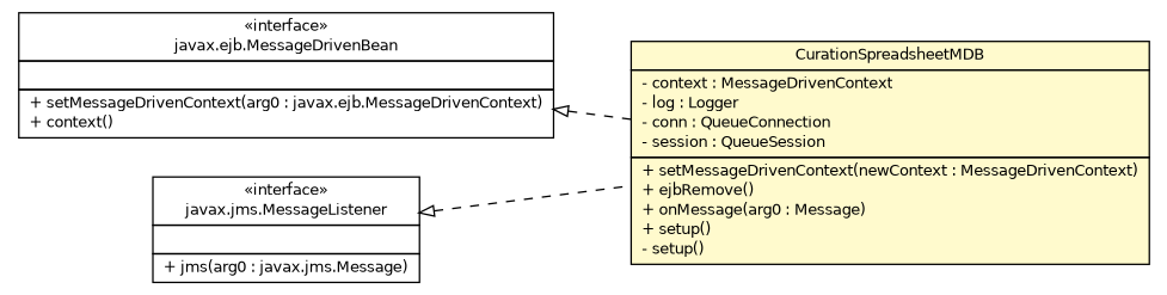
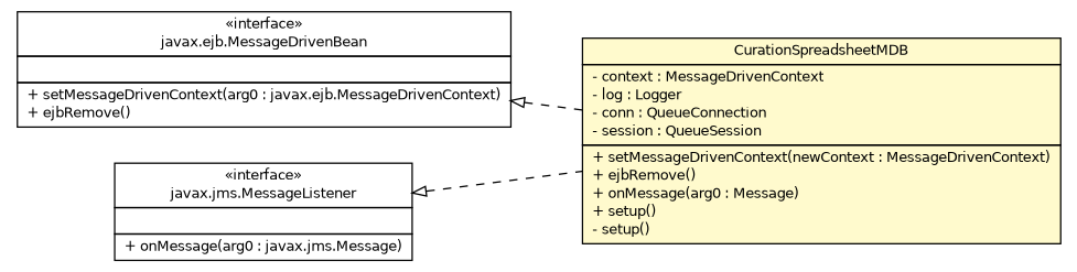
  digraph {
    rankdir=LR
    node [fontcolor=black fontname=Helvetica fontsize=10.0 shape=plaintext]
    edge [arrowtail=empty dir=back fontname=Helvetica fontsize=10 headport=p labelfontname=Helvetica labelfontsize=10 style=dashed tailport=p]
    n1 [label=<<table border="0" cellborder="1" cellspacing="0" cellpadding="2" port="p" bgcolor="lemonChiffon" href="./CurationSpreadsheetMDB.html"> 		<tr><td><table border="0" cellspacing="0" cellpadding="1"> 			<tr><td> CurationSpreadsheetMDB </td></tr> 		</table></td></tr> 		<tr><td><table border="0" cellspacing="0" cellpadding="1"> 			<tr><td align="left"> - context : MessageDrivenContext </td></tr> 			<tr><td align="left"> - log : Logger </td></tr> 			<tr><td align="left"> - conn : QueueConnection </td></tr> 			<tr><td align="left"> - session : QueueSession </td></tr> 		</table></td></tr> 		<tr><td><table border="0" cellspacing="0" cellpadding="1"> 			<tr><td align="left"> + setMessageDrivenContext(newContext : MessageDrivenContext) </td></tr> 			<tr><td align="left"> + ejbRemove() </td></tr> 			<tr><td align="left"> + onMessage(arg0 : Message) </td></tr> 			<tr><td align="left"> + setup() </td></tr> 			<tr><td align="left"> - setup() </td></tr> 		</table></td></tr> 		</table>>]
-   n2 [label=<<table border="0" cellborder="1" cellspacing="0" cellpadding="2" port="p" href="http://java.sun.com/j2se/1.4.2/docs/api/javax/ejb/MessageDrivenBean.html"> 		<tr><td><table border="0" cellspacing="0" cellpadding="1"> 			<tr><td> &laquo;interface&raquo; </td></tr> 			<tr><td> javax.ejb.MessageDrivenBean </td></tr> 		</table></td></tr> 		<tr><td><table border="0" cellspacing="0" cellpadding="1"> 			<tr><td align="left">  </td></tr> 		</table></td></tr> 		<tr><td><table border="0" cellspacing="0" cellpadding="1"> 			<tr><td align="left"> + setMessageDrivenContext(arg0 : javax.ejb.MessageDrivenContext) </td></tr> 			<tr><td align="left"> + context() </td></tr> 		</table></td></tr> 		</table>>]
-   n3 [label=<<table border="0" cellborder="1" cellspacing="0" cellpadding="2" port="p" href="http://java.sun.com/j2se/1.4.2/docs/api/javax/jms/MessageListener.html"> 		<tr><td><table border="0" cellspacing="0" cellpadding="1"> 			<tr><td> &laquo;interface&raquo; </td></tr> 			<tr><td> javax.jms.MessageListener </td></tr> 		</table></td></tr> 		<tr><td><table border="0" cellspacing="0" cellpadding="1"> 			<tr><td align="left">  </td></tr> 		</table></td></tr> 		<tr><td><table border="0" cellspacing="0" cellpadding="1"> 			<tr><td align="left"> + jms(arg0 : javax.jms.Message) </td></tr> 		</table></td></tr> 		</table>>]
+   n2 [label=<<table border="0" cellborder="1" cellspacing="0" cellpadding="2" port="p" href="http://java.sun.com/j2se/1.4.2/docs/api/javax/ejb/MessageDrivenBean.html"> 		<tr><td><table border="0" cellspacing="0" cellpadding="1"> 			<tr><td> &laquo;interface&raquo; </td></tr> 			<tr><td> javax.ejb.MessageDrivenBean </td></tr> 		</table></td></tr> 		<tr><td><table border="0" cellspacing="0" cellpadding="1"> 			<tr><td align="left">  </td></tr> 		</table></td></tr> 		<tr><td><table border="0" cellspacing="0" cellpadding="1"> 			<tr><td align="left"> + setMessageDrivenContext(arg0 : javax.ejb.MessageDrivenContext) </td></tr> 			<tr><td align="left"> + ejbRemove() </td></tr> 		</table></td></tr> 		</table>>]
+   n3 [label=<<table border="0" cellborder="1" cellspacing="0" cellpadding="2" port="p" href="http://java.sun.com/j2se/1.4.2/docs/api/javax/jms/MessageListener.html"> 		<tr><td><table border="0" cellspacing="0" cellpadding="1"> 			<tr><td> &laquo;interface&raquo; </td></tr> 			<tr><td> javax.jms.MessageListener </td></tr> 		</table></td></tr> 		<tr><td><table border="0" cellspacing="0" cellpadding="1"> 			<tr><td align="left">  </td></tr> 		</table></td></tr> 		<tr><td><table border="0" cellspacing="0" cellpadding="1"> 			<tr><td align="left"> + onMessage(arg0 : javax.jms.Message) </td></tr> 		</table></td></tr> 		</table>>]
    n2 -> n1
    n3 -> n1
  }
